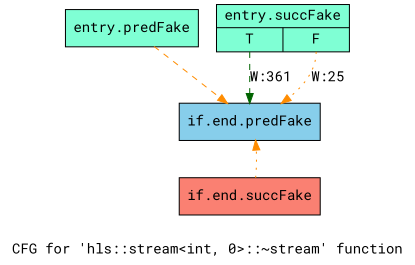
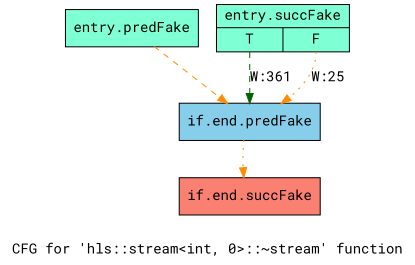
  digraph {
    fontname="Roboto Mono"
    label="CFG for 'hls::stream\<int, 0\>::~stream' function"
    node [fillcolor=aquamarine fontname="Roboto Mono" shape=record style=filled filename="/tools/Xilinx/Vitis_HLS/2022.1/include/hls_stream_thread_unsafe.h" linenumber=349]
    edge [color=darkorange execusionnum=384 filename="/tools/Xilinx/Vitis_HLS/2022.1/include/hls_stream_thread_unsafe.h" fontname="Roboto Mono" style=dashed]
    n1 [label="{entry.predFake}" filename="" linenumber=""]
    n2 [fillcolor=skyblue label="{if.end.predFake}"]
    n3 [label="{entry.succFake|{<s0>T|<s1>F}}" linenumber=341]
    n4 [fillcolor=salmon label="{if.end.succFake}"]
    n1 -> n2
-   n4 -> n2 [style=dotted]
+   n2 -> n4 [style=dotted]
    n3 -> n2 [color=darkgreen label="W:361" tailport=s0 execusionnum="" filename=""]
    n3 -> n2 [execusionnum=24 label="W:25" style=dotted tailport=s1]
  }
